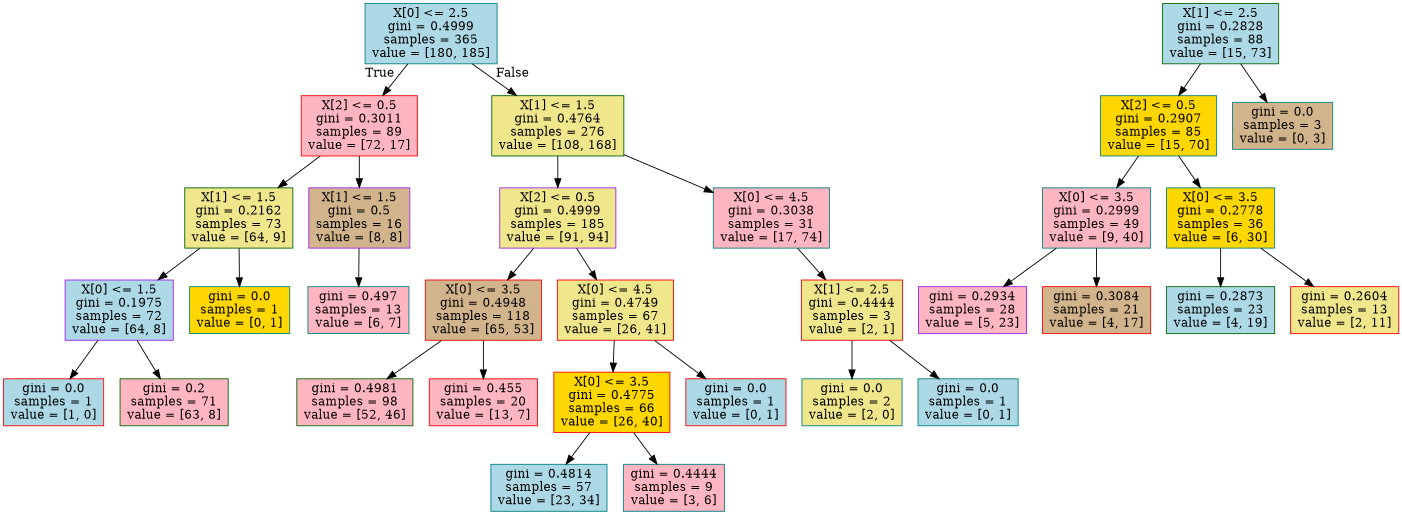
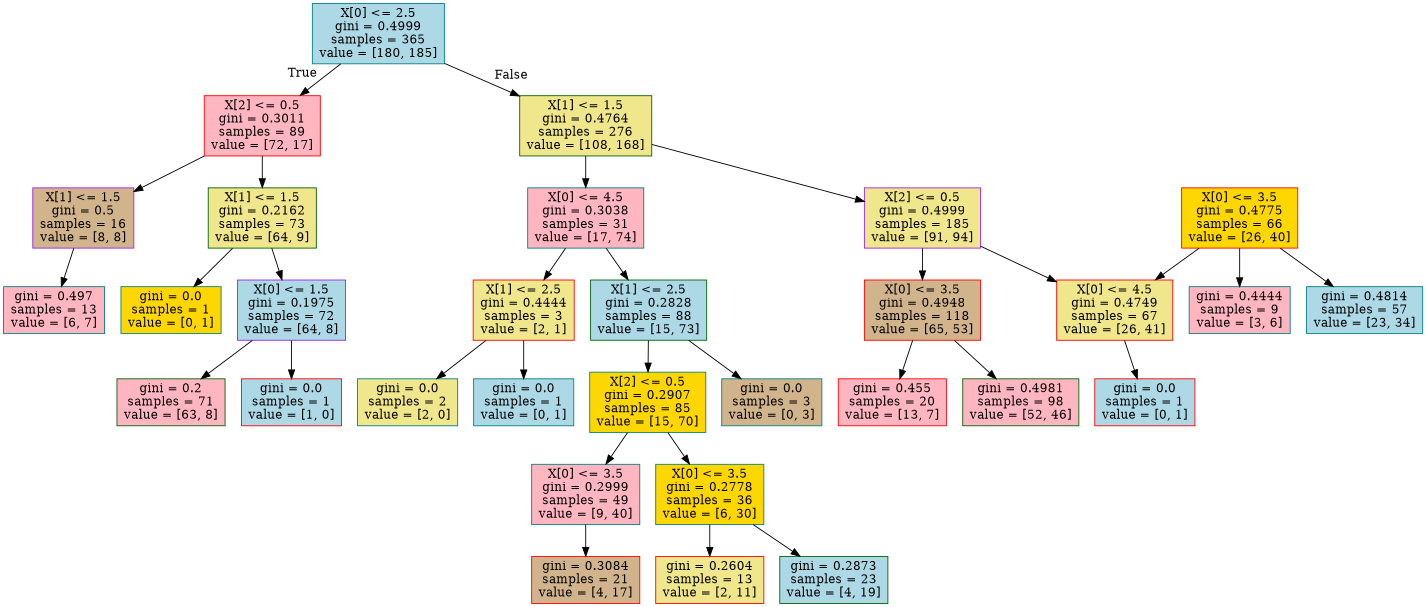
  digraph {
    node [color=teal fillcolor=lightpink shape=box style=filled]
    n1 [fillcolor=lightblue label="X[0] <= 2.5\ngini = 0.4999\nsamples = 365\nvalue = [180, 185]"]
    n2 [color=red label="X[2] <= 0.5\ngini = 0.3011\nsamples = 89\nvalue = [72, 17]"]
    n3 [color=darkgreen fillcolor=khaki label="X[1] <= 1.5\ngini = 0.4764\nsamples = 276\nvalue = [108, 168]"]
    n4 [color=darkgreen fillcolor=khaki label="X[1] <= 1.5\ngini = 0.2162\nsamples = 73\nvalue = [64, 9]"]
    n5 [color=purple fillcolor=tan label="X[1] <= 1.5\ngini = 0.5\nsamples = 16\nvalue = [8, 8]"]
    n6 [color=purple fillcolor=khaki label="X[2] <= 0.5\ngini = 0.4999\nsamples = 185\nvalue = [91, 94]"]
    n7 [label="X[0] <= 4.5\ngini = 0.3038\nsamples = 31\nvalue = [17, 74]"]
    n8 [color=purple fillcolor=lightblue label="X[0] <= 1.5\ngini = 0.1975\nsamples = 72\nvalue = [64, 8]"]
    n9 [fillcolor=gold label="gini = 0.0\nsamples = 1\nvalue = [0, 1]"]
    n10 [label="gini = 0.497\nsamples = 13\nvalue = [6, 7]"]
    n11 [color=red fillcolor=lightblue label="gini = 0.0\nsamples = 1\nvalue = [1, 0]"]
    n12 [color=darkgreen label="gini = 0.2\nsamples = 71\nvalue = [63, 8]"]
    n13 [color=red fillcolor=tan label="X[0] <= 3.5\ngini = 0.4948\nsamples = 118\nvalue = [65, 53]"]
    n14 [color=red fillcolor=khaki label="X[0] <= 4.5\ngini = 0.4749\nsamples = 67\nvalue = [26, 41]"]
    n15 [color=darkgreen fillcolor=lightblue label="X[1] <= 2.5\ngini = 0.2828\nsamples = 88\nvalue = [15, 73]"]
    n16 [color=red fillcolor=khaki label="X[1] <= 2.5\ngini = 0.4444\nsamples = 3\nvalue = [2, 1]"]
    n17 [color=darkgreen label="gini = 0.4981\nsamples = 98\nvalue = [52, 46]"]
    n18 [color=red label="gini = 0.455\nsamples = 20\nvalue = [13, 7]"]
    n19 [color=red fillcolor=gold label="X[0] <= 3.5\ngini = 0.4775\nsamples = 66\nvalue = [26, 40]"]
    n20 [color=red fillcolor=lightblue label="gini = 0.0\nsamples = 1\nvalue = [0, 1]"]
    n21 [fillcolor=lightblue label="gini = 0.4814\nsamples = 57\nvalue = [23, 34]"]
    n22 [label="gini = 0.4444\nsamples = 9\nvalue = [3, 6]"]
    n23 [fillcolor=gold label="X[2] <= 0.5\ngini = 0.2907\nsamples = 85\nvalue = [15, 70]"]
    n24 [fillcolor=tan label="gini = 0.0\nsamples = 3\nvalue = [0, 3]"]
    n25 [fillcolor=khaki label="gini = 0.0\nsamples = 2\nvalue = [2, 0]"]
    n26 [fillcolor=lightblue label="gini = 0.0\nsamples = 1\nvalue = [0, 1]"]
    n27 [label="X[0] <= 3.5\ngini = 0.2999\nsamples = 49\nvalue = [9, 40]"]
    n28 [fillcolor=gold label="X[0] <= 3.5\ngini = 0.2778\nsamples = 36\nvalue = [6, 30]"]
-   n29 [color=purple label="gini = 0.2934\nsamples = 28\nvalue = [5, 23]"]
    n30 [color=red fillcolor=tan label="gini = 0.3084\nsamples = 21\nvalue = [4, 17]"]
    n31 [color=darkgreen fillcolor=lightblue label="gini = 0.2873\nsamples = 23\nvalue = [4, 19]"]
    n32 [color=red fillcolor=khaki label="gini = 0.2604\nsamples = 13\nvalue = [2, 11]"]
    n1 -> n2 [headlabel=True labelangle=45 labeldistance=2.5]
    n1 -> n3 [headlabel=False labelangle=-45 labeldistance=2.5]
    n2 -> n4
    n2 -> n5
    n3 -> n6
    n3 -> n7
    n4 -> n8
    n4 -> n9
    n5 -> n10
    n6 -> n13
    n6 -> n14
+   n7 -> n15
    n7 -> n16
    n8 -> n11
    n8 -> n12
    n13 -> n17
    n13 -> n18
-   n14 -> n19
+   n19 -> n14
    n14 -> n20
    n15 -> n23
    n15 -> n24
    n16 -> n25
    n16 -> n26
    n19 -> n21
    n19 -> n22
    n23 -> n27
    n23 -> n28
-   n27 -> n29
    n27 -> n30
    n28 -> n31
    n28 -> n32
  }
